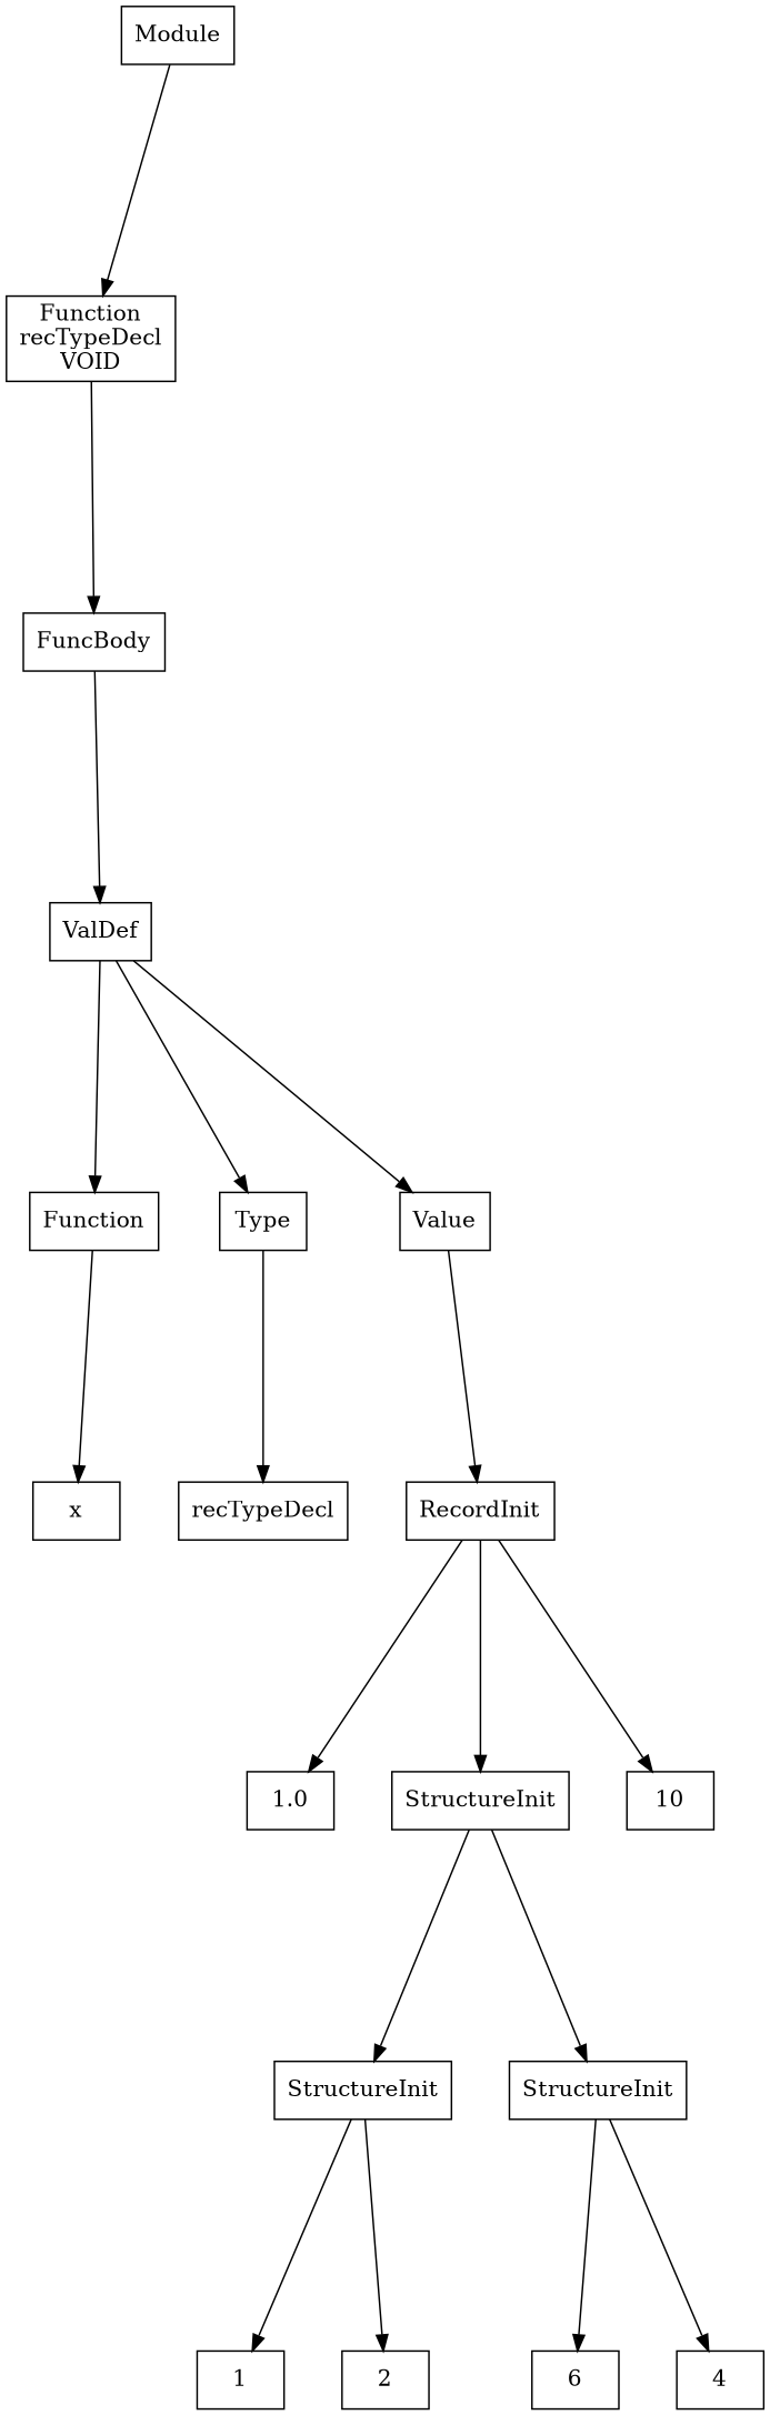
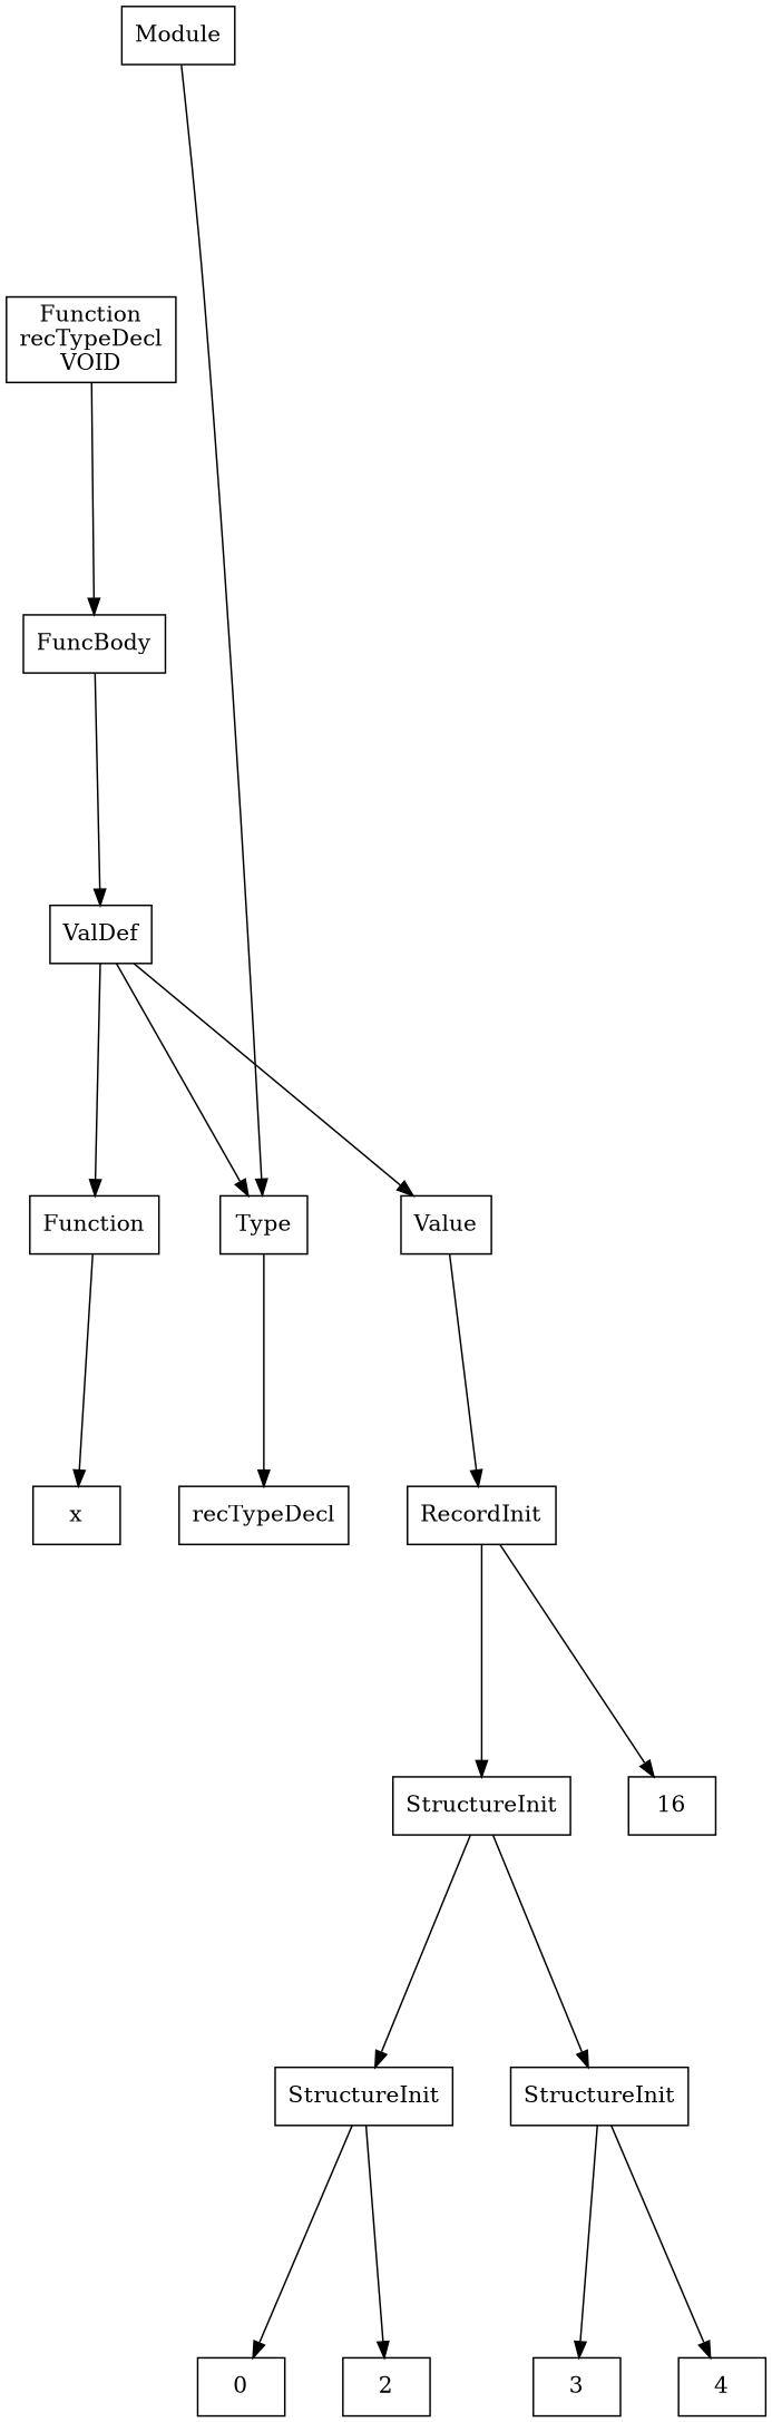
  digraph {
    nodesep=0.5
    ordering=out
    ranksep=2
    node [shape=box]
    n1 [label=Module]
    n2 [label="Function\nrecTypeDecl\nVOID"]
    n3 [label=FuncBody]
    n4 [label=ValDef]
    n5 [label=Function]
    n6 [label=Type]
    n7 [label=Value]
    n8 [label=x]
    n9 [label=recTypeDecl]
    n10 [label=RecordInit]
-   n11 [label=1.0]
    n12 [label=StructureInit]
-   n13 [label=10]
+   n13 [label=16]
    n14 [label=StructureInit]
    n15 [label=StructureInit]
-   n16 [label=1]
+   n16 [label=0]
    n17 [label=2]
-   n18 [label=6]
+   n18 [label=3]
    n19 [label=4]
-   n1 -> n2
+   n1 -> n6
    n2 -> n3
    n3 -> n4
    n4 -> n5
    n4 -> n6
    n4 -> n7
    n5 -> n8
    n6 -> n9
    n7 -> n10
-   n10 -> n11
    n10 -> n12
    n10 -> n13
    n12 -> n14
    n12 -> n15
    n14 -> n16
    n14 -> n17
    n15 -> n18
    n15 -> n19
  }
